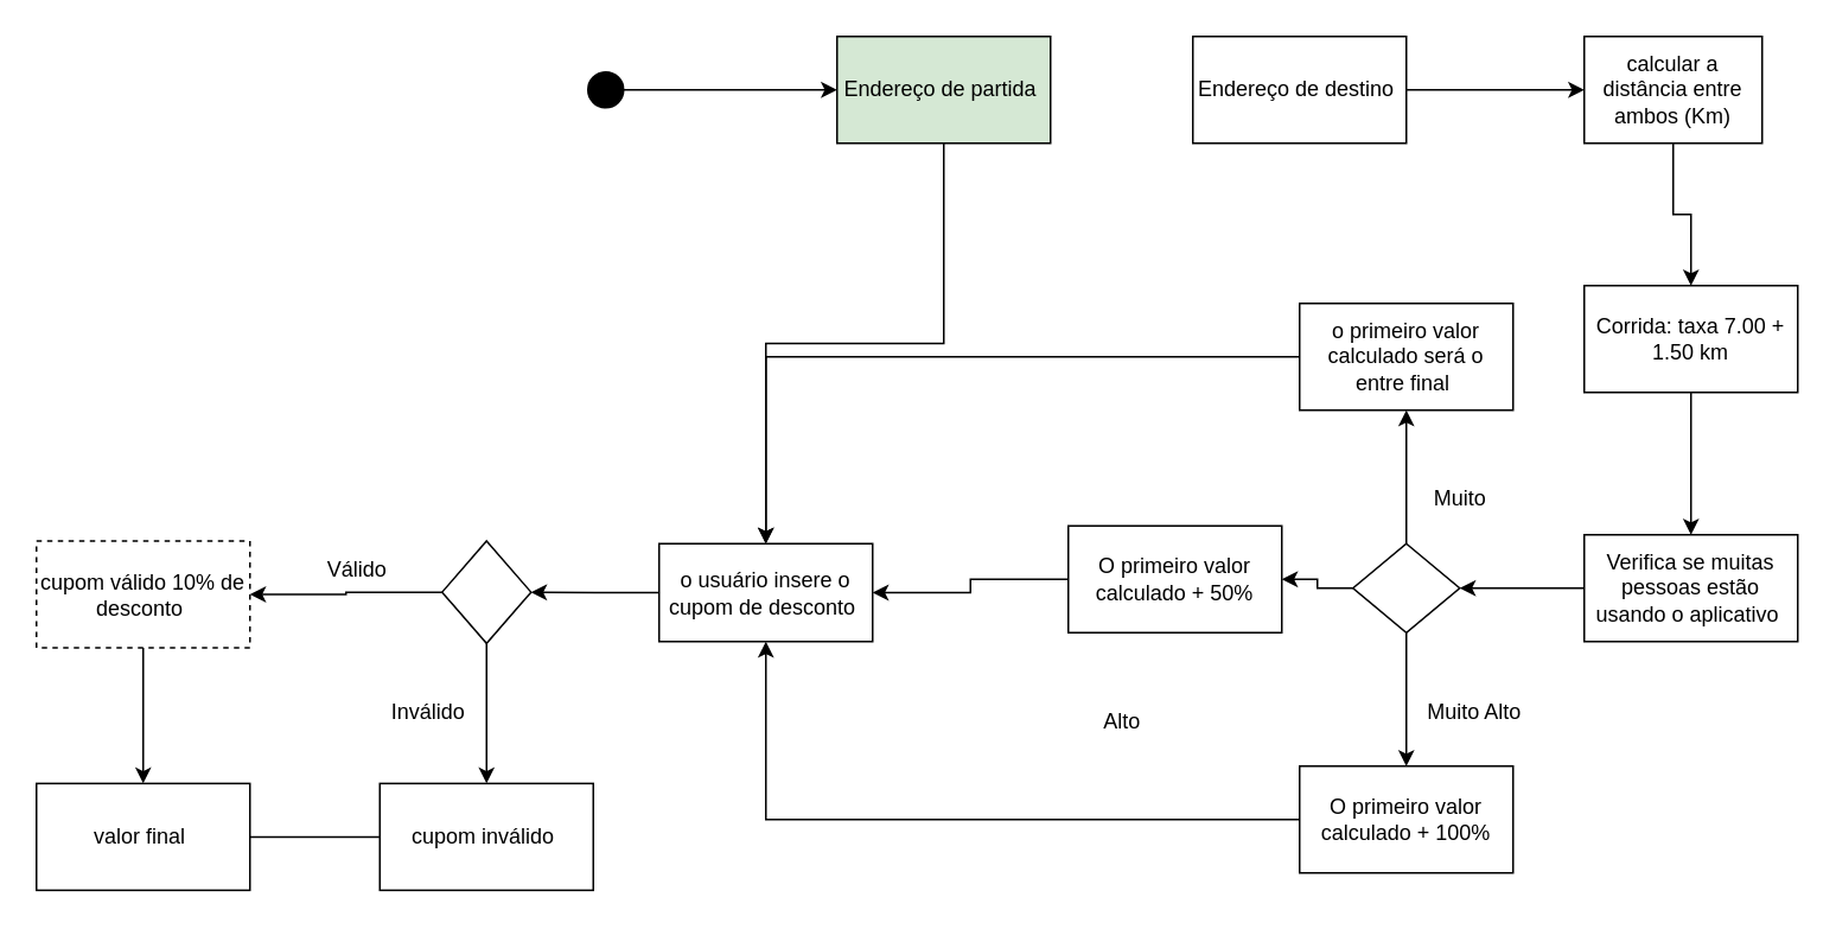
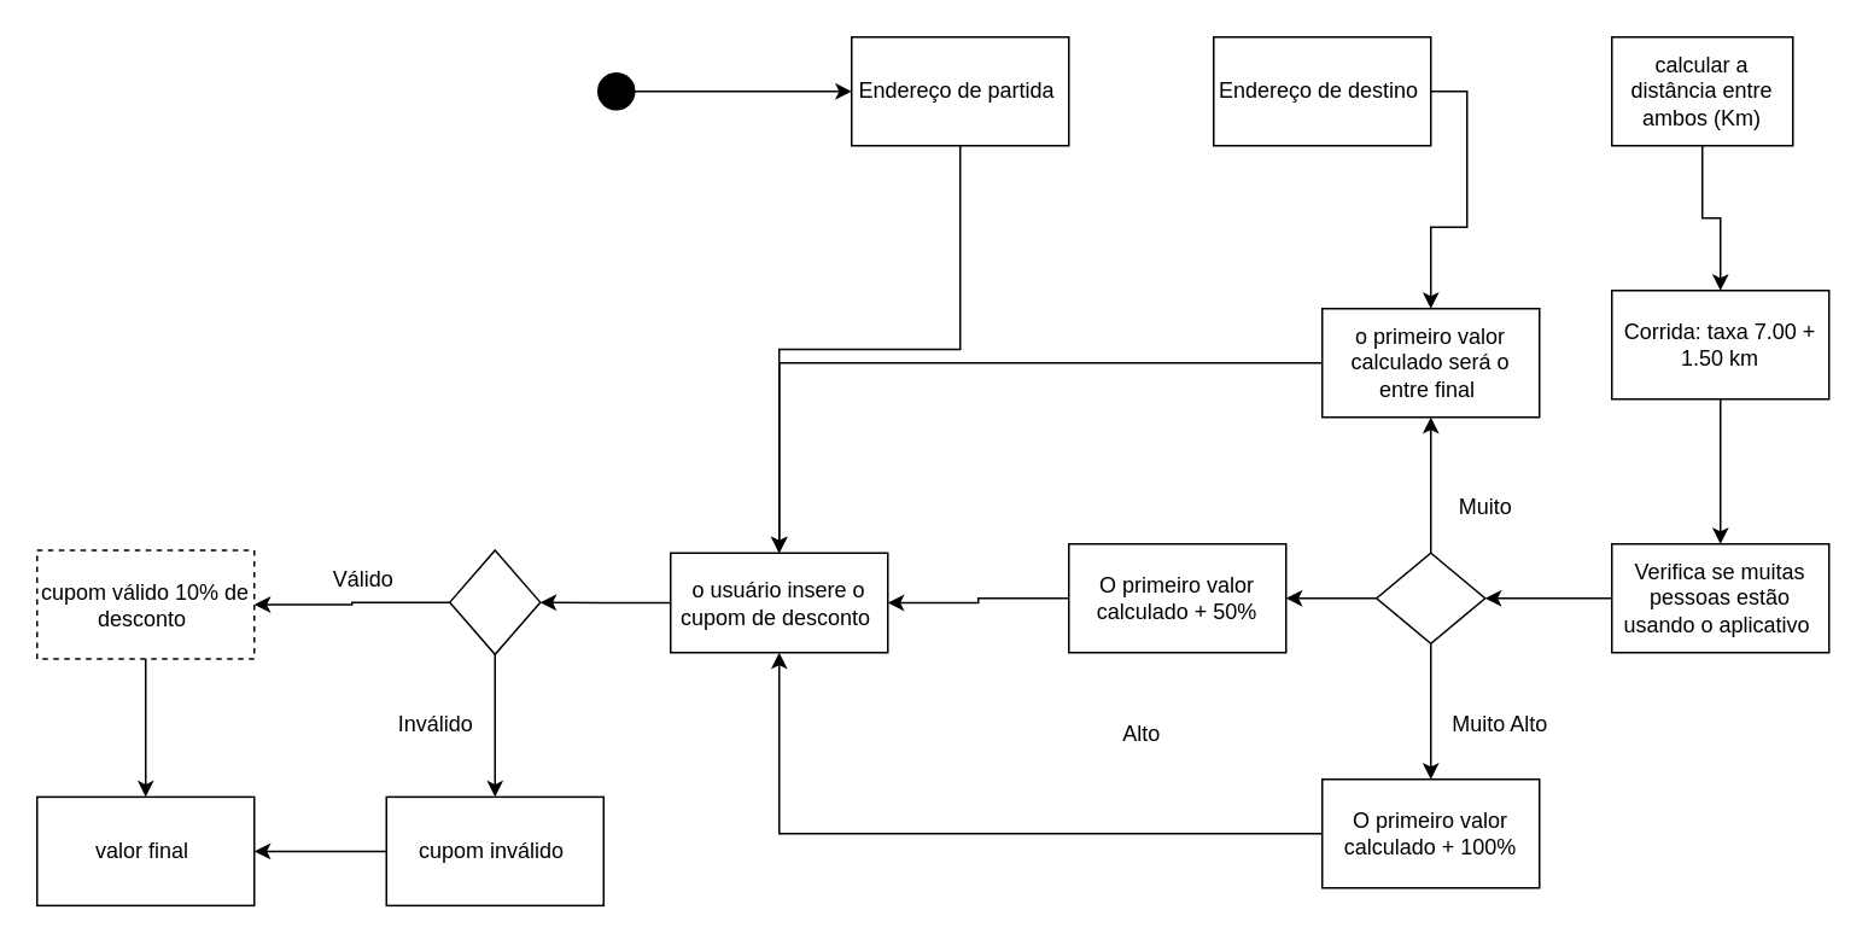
  <mxCell id="0" />
  <mxCell id="1" parent="0" />
  <mxCell id="2" value="" style="edgeStyle=orthogonalEdgeStyle;rounded=0;orthogonalLoop=1;jettySize=auto;html=1;" edge="1" parent="1" source="3" target="6"><mxGeometry relative="1" as="geometry" /></mxCell>
  <mxCell id="3" value="" style="ellipse;whiteSpace=wrap;html=1;aspect=fixed;fillColor=#000000;" vertex="1" parent="1"><mxGeometry x="330" y="40" width="20" height="20" as="geometry" /></mxCell>
- <mxCell id="4" value="" style="edgeStyle=orthogonalEdgeStyle;rounded=0;orthogonalLoop=1;jettySize=auto;html=1;exitX=1;exitY=0.5;exitDx=0;exitDy=0;" edge="1" parent="1" source="9" target="8"><mxGeometry relative="1" as="geometry"><mxPoint x="640" y="80" as="sourcePoint" /></mxGeometry></mxCell>
+ <mxCell id="4" value="" style="edgeStyle=orthogonalEdgeStyle;rounded=0;orthogonalLoop=1;jettySize=auto;html=1;exitX=1;exitY=0.5;exitDx=0;exitDy=0;" edge="1" parent="1" source="9" target="21"><mxGeometry relative="1" as="geometry"><mxPoint x="640" y="80" as="sourcePoint" /></mxGeometry></mxCell>
  <mxCell id="5" value="" style="edgeStyle=orthogonalEdgeStyle;rounded=0;orthogonalLoop=1;jettySize=auto;html=1;" edge="1" parent="1" source="6" target="28"><mxGeometry relative="1" as="geometry" /></mxCell>
- <mxCell id="6" value="Endereço de partida&amp;nbsp;" style="whiteSpace=wrap;html=1;fillColor=#d5e8d4;" vertex="1" parent="1"><mxGeometry x="470" y="20" width="120" height="60" as="geometry" /></mxCell>
+ <mxCell id="6" value="Endereço de partida&amp;nbsp;" style="whiteSpace=wrap;html=1;fillColor=#FFFFFF;" vertex="1" parent="1"><mxGeometry x="470" y="20" width="120" height="60" as="geometry" /></mxCell>
  <mxCell id="7" value="" style="edgeStyle=orthogonalEdgeStyle;rounded=0;orthogonalLoop=1;jettySize=auto;html=1;" edge="1" parent="1" source="8" target="12"><mxGeometry relative="1" as="geometry" /></mxCell>
  <mxCell id="8" value="calcular a distância entre ambos (Km)" style="whiteSpace=wrap;html=1;fillColor=#FFFFFF;" vertex="1" parent="1"><mxGeometry x="890" y="20" width="100" height="60" as="geometry" /></mxCell>
  <mxCell id="9" value="Endereço de destino&amp;nbsp;" style="whiteSpace=wrap;html=1;fillColor=#FFFFFF;" vertex="1" parent="1"><mxGeometry x="670" y="20" width="120" height="60" as="geometry" /></mxCell>
  <mxCell id="10" value="" style="edgeStyle=orthogonalEdgeStyle;rounded=0;orthogonalLoop=1;jettySize=auto;html=1;exitX=0;exitY=0.5;exitDx=0;exitDy=0;" edge="1" parent="1" source="17" target="16"><mxGeometry relative="1" as="geometry"><mxPoint x="850" y="230" as="sourcePoint" /></mxGeometry></mxCell>
  <mxCell id="11" value="" style="edgeStyle=orthogonalEdgeStyle;rounded=0;orthogonalLoop=1;jettySize=auto;html=1;" edge="1" parent="1" source="12" target="17"><mxGeometry relative="1" as="geometry" /></mxCell>
  <mxCell id="12" value="Corrida: taxa 7.00 +&lt;br&gt;1.50 km" style="whiteSpace=wrap;html=1;fillColor=#FFFFFF;" vertex="1" parent="1"><mxGeometry x="890" y="160" width="120" height="60" as="geometry" /></mxCell>
  <mxCell id="13" value="" style="edgeStyle=orthogonalEdgeStyle;rounded=0;orthogonalLoop=1;jettySize=auto;html=1;" edge="1" parent="1" source="16" target="19"><mxGeometry relative="1" as="geometry" /></mxCell>
  <mxCell id="14" value="" style="edgeStyle=orthogonalEdgeStyle;rounded=0;orthogonalLoop=1;jettySize=auto;html=1;" edge="1" parent="1" source="16" target="21"><mxGeometry relative="1" as="geometry" /></mxCell>
  <mxCell id="15" value="" style="edgeStyle=orthogonalEdgeStyle;rounded=0;orthogonalLoop=1;jettySize=auto;html=1;" edge="1" parent="1" source="16" target="25"><mxGeometry relative="1" as="geometry" /></mxCell>
  <mxCell id="16" value="" style="rhombus;whiteSpace=wrap;html=1;fillColor=#FFFFFF;" vertex="1" parent="1"><mxGeometry x="760" y="305" width="60" height="50" as="geometry" /></mxCell>
  <mxCell id="17" value="Verifica se muitas pessoas estão usando o aplicativo&amp;nbsp;" style="whiteSpace=wrap;html=1;fillColor=#FFFFFF;" vertex="1" parent="1"><mxGeometry x="890" y="300" width="120" height="60" as="geometry" /></mxCell>
  <mxCell id="18" style="edgeStyle=orthogonalEdgeStyle;rounded=0;orthogonalLoop=1;jettySize=auto;html=1;exitX=0;exitY=0.5;exitDx=0;exitDy=0;entryX=1;entryY=0.5;entryDx=0;entryDy=0;" edge="1" parent="1" source="19" target="28"><mxGeometry relative="1" as="geometry" /></mxCell>
- <mxCell id="19" value="O primeiro valor calculado + 50%" style="whiteSpace=wrap;html=1;fillColor=#FFFFFF;" vertex="1" parent="1"><mxGeometry x="600" y="295" width="120" height="60" as="geometry" /></mxCell>
+ <mxCell id="19" value="O primeiro valor calculado + 50%" style="whiteSpace=wrap;html=1;fillColor=#FFFFFF;" vertex="1" parent="1"><mxGeometry x="590" y="300" width="120" height="60" as="geometry" /></mxCell>
  <mxCell id="20" style="edgeStyle=orthogonalEdgeStyle;rounded=0;orthogonalLoop=1;jettySize=auto;html=1;exitX=0;exitY=0.5;exitDx=0;exitDy=0;entryX=0.5;entryY=0;entryDx=0;entryDy=0;" edge="1" parent="1" source="21" target="28"><mxGeometry relative="1" as="geometry"><Array as="points"><mxPoint x="430" y="200" /></Array></mxGeometry></mxCell>
  <mxCell id="21" value="o primeiro valor calculado será o entre final&amp;nbsp;" style="whiteSpace=wrap;html=1;fillColor=#FFFFFF;" vertex="1" parent="1"><mxGeometry x="730" y="170" width="120" height="60" as="geometry" /></mxCell>
  <mxCell id="22" value="Muito" style="text;html=1;align=center;verticalAlign=middle;resizable=0;points=[];autosize=1;strokeColor=none;fillColor=none;" vertex="1" parent="1"><mxGeometry x="790" y="265" width="60" height="30" as="geometry" /></mxCell>
  <mxCell id="23" value="Alto" style="text;html=1;align=center;verticalAlign=middle;resizable=0;points=[];autosize=1;strokeColor=none;fillColor=none;" vertex="1" parent="1"><mxGeometry x="610" y="390" width="40" height="30" as="geometry" /></mxCell>
  <mxCell id="24" value="" style="edgeStyle=orthogonalEdgeStyle;rounded=0;orthogonalLoop=1;jettySize=auto;html=1;" edge="1" parent="1" source="25" target="28"><mxGeometry relative="1" as="geometry" /></mxCell>
  <mxCell id="25" value="O primeiro valor calculado + 100%" style="whiteSpace=wrap;html=1;fillColor=#FFFFFF;" vertex="1" parent="1"><mxGeometry x="730" y="430" width="120" height="60" as="geometry" /></mxCell>
  <mxCell id="26" value="Muito Alto" style="text;html=1;align=center;verticalAlign=middle;resizable=0;points=[];autosize=1;strokeColor=none;fillColor=none;" vertex="1" parent="1"><mxGeometry x="788" y="385" width="80" height="30" as="geometry" /></mxCell>
  <mxCell id="27" value="" style="edgeStyle=orthogonalEdgeStyle;rounded=0;orthogonalLoop=1;jettySize=auto;html=1;" edge="1" parent="1" source="28" target="31"><mxGeometry relative="1" as="geometry" /></mxCell>
  <mxCell id="28" value="o usuário insere o cupom de desconto&amp;nbsp;" style="whiteSpace=wrap;html=1;fillColor=#FFFFFF;" vertex="1" parent="1"><mxGeometry x="370" y="305" width="120" height="55" as="geometry" /></mxCell>
  <mxCell id="29" value="" style="edgeStyle=orthogonalEdgeStyle;rounded=0;orthogonalLoop=1;jettySize=auto;html=1;" edge="1" parent="1" source="31" target="33"><mxGeometry relative="1" as="geometry" /></mxCell>
  <mxCell id="30" value="" style="edgeStyle=orthogonalEdgeStyle;rounded=0;orthogonalLoop=1;jettySize=auto;html=1;" edge="1" parent="1" source="31" target="35"><mxGeometry relative="1" as="geometry" /></mxCell>
  <mxCell id="31" value="" style="rhombus;whiteSpace=wrap;html=1;fillColor=#FFFFFF;" vertex="1" parent="1"><mxGeometry x="248" y="303.5" width="50" height="57.5" as="geometry" /></mxCell>
  <mxCell id="32" value="" style="edgeStyle=orthogonalEdgeStyle;rounded=0;orthogonalLoop=1;jettySize=auto;html=1;" edge="1" parent="1" source="33" target="38"><mxGeometry relative="1" as="geometry" /></mxCell>
  <mxCell id="33" value="cupom válido 10% de desconto&amp;nbsp;" style="whiteSpace=wrap;html=1;fillColor=#FFFFFF;dashed=1;" vertex="1" parent="1"><mxGeometry x="20" y="303.5" width="120" height="60" as="geometry" /></mxCell>
- <mxCell id="34" value="" style="edgeStyle=orthogonalEdgeStyle;rounded=0;orthogonalLoop=1;jettySize=auto;html=1;endArrow=none;" edge="1" parent="1" source="35" target="38"><mxGeometry relative="1" as="geometry" /></mxCell>
+ <mxCell id="34" value="" style="edgeStyle=orthogonalEdgeStyle;rounded=0;orthogonalLoop=1;jettySize=auto;html=1;" edge="1" parent="1" source="35" target="38"><mxGeometry relative="1" as="geometry" /></mxCell>
  <mxCell id="35" value="cupom inválido&amp;nbsp;" style="whiteSpace=wrap;html=1;fillColor=#FFFFFF;" vertex="1" parent="1"><mxGeometry x="213" y="439.75" width="120" height="60" as="geometry" /></mxCell>
  <mxCell id="36" value="Válido" style="text;html=1;align=center;verticalAlign=middle;resizable=0;points=[];autosize=1;strokeColor=none;fillColor=none;" vertex="1" parent="1"><mxGeometry x="170" y="305" width="60" height="30" as="geometry" /></mxCell>
  <mxCell id="37" value="Inválido" style="text;html=1;align=center;verticalAlign=middle;resizable=0;points=[];autosize=1;strokeColor=none;fillColor=none;" vertex="1" parent="1"><mxGeometry x="210" y="385" width="60" height="30" as="geometry" /></mxCell>
  <mxCell id="38" value="valor final&amp;nbsp;" style="whiteSpace=wrap;html=1;fillColor=#FFFFFF;" vertex="1" parent="1"><mxGeometry x="20" y="439.75" width="120" height="60" as="geometry" /></mxCell>
